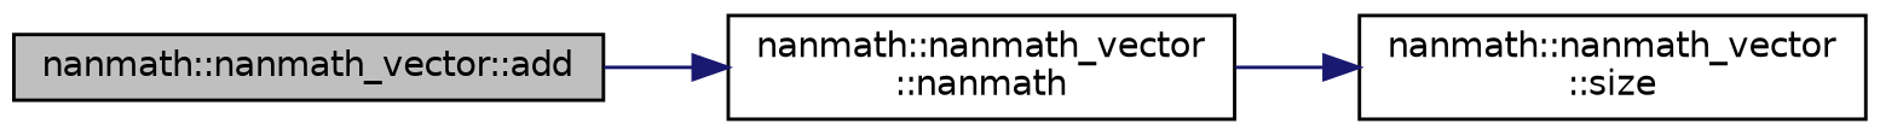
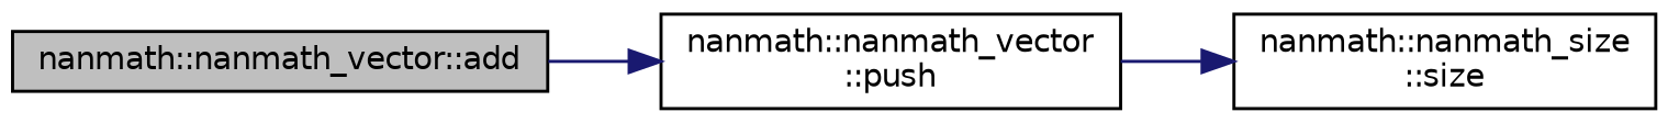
  digraph {
    rankdir=LR
    node [color=black fillcolor=white fontname=Helvetica fontsize=10 shape=record style=filled]
    edge [color=midnightblue fontname=Helvetica fontsize=10 labelfontname=Helvetica labelfontsize=10 style=solid]
    n1 [fillcolor=grey75 fontcolor=black height=0.2 label="nanmath::nanmath_vector::add" width=0.4]
-   n2 [height=0.2 label="nanmath::nanmath_vector\l::nanmath" width=0.4]
-   n3 [height=0.2 label="nanmath::nanmath_vector\l::size" width=0.4]
+   n2 [height=0.2 label="nanmath::nanmath_vector\l::push" width=0.4]
+   n3 [height=0.2 label="nanmath::nanmath_size\l::size" width=0.4]
    n1 -> n2
    n2 -> n3
  }
